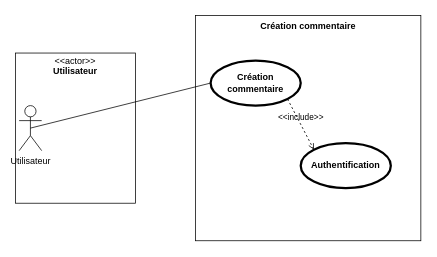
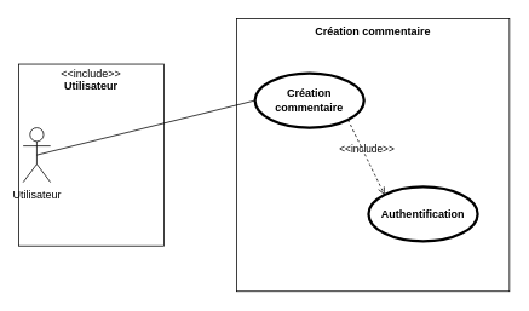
  <mxCell id="0" />
  <mxCell id="1" parent="0" />
- <mxCell id="2" value="&lt;p style=&quot;margin:0px;margin-top:4px;text-align:center;&quot;&gt;&amp;lt;&amp;lt;actor&amp;gt;&amp;gt;&lt;br&gt;&lt;b&gt;Utilisateur&lt;/b&gt;&lt;/p&gt;" style="shape=rect;html=1;overflow=fill;html=1;whiteSpace=wrap;align=center;" vertex="1" parent="1"><mxGeometry x="20" y="70" width="160" height="200" as="geometry" /></mxCell>
+ <mxCell id="2" value="&lt;p style=&quot;margin:0px;margin-top:4px;text-align:center;&quot;&gt;&amp;lt;&amp;lt;include&amp;gt;&amp;gt;&lt;br&gt;&lt;b&gt;Utilisateur&lt;/b&gt;&lt;/p&gt;" style="shape=rect;html=1;overflow=fill;html=1;whiteSpace=wrap;align=center;" vertex="1" parent="1"><mxGeometry x="20" y="70" width="160" height="200" as="geometry" /></mxCell>
  <mxCell id="3" value="Utilisateur" style="shape=umlActor;html=1;verticalLabelPosition=bottom;verticalAlign=top;align=center;" vertex="1" parent="1"><mxGeometry x="25" y="140" width="30" height="60" as="geometry" /></mxCell>
  <mxCell id="4" value="Création commentaire" style="shape=rect;html=1;verticalAlign=top;fontStyle=1;whiteSpace=wrap;align=center;" vertex="1" parent="1"><mxGeometry x="260" y="20" width="300" height="300" as="geometry" /></mxCell>
  <mxCell id="5" value="Création commentaire" style="shape=ellipse;html=1;strokeWidth=3;fontStyle=1;whiteSpace=wrap;align=center;perimeter=ellipsePerimeter;" vertex="1" parent="1"><mxGeometry x="280" y="80" width="120" height="60" as="geometry" /></mxCell>
- <mxCell id="6" value="Authentification" style="shape=ellipse;html=1;strokeWidth=3;fontStyle=1;whiteSpace=wrap;align=center;perimeter=ellipsePerimeter;" vertex="1" parent="1"><mxGeometry x="400" y="190" width="120" height="60" as="geometry" /></mxCell>
+ <mxCell id="6" value="Authentification" style="shape=ellipse;html=1;strokeWidth=3;fontStyle=1;whiteSpace=wrap;align=center;perimeter=ellipsePerimeter;" vertex="1" parent="1"><mxGeometry x="405" y="205" width="120" height="60" as="geometry" /></mxCell>
  <mxCell id="7" value="&amp;lt;&amp;lt;include&amp;gt;&amp;gt;" style="edgeStyle=none;html=1;endArrow=open;verticalAlign=bottom;dashed=1;labelBackgroundColor=none;rounded=0;exitX=1;exitY=1;exitDx=0;exitDy=0;entryX=0;entryY=0;entryDx=0;entryDy=0;" edge="1" parent="1" source="5" target="6"><mxGeometry width="160" relative="1" as="geometry"><mxPoint x="240" y="230" as="sourcePoint" /><mxPoint x="400" y="230" as="targetPoint" /></mxGeometry></mxCell>
  <mxCell id="8" value="" style="edgeStyle=none;html=1;endArrow=none;verticalAlign=bottom;rounded=0;exitX=0.5;exitY=0.5;exitDx=0;exitDy=0;exitPerimeter=0;entryX=0;entryY=0.5;entryDx=0;entryDy=0;" edge="1" parent="1" source="3" target="5"><mxGeometry width="160" relative="1" as="geometry"><mxPoint x="240" y="230" as="sourcePoint" /><mxPoint x="400" y="230" as="targetPoint" /></mxGeometry></mxCell>
